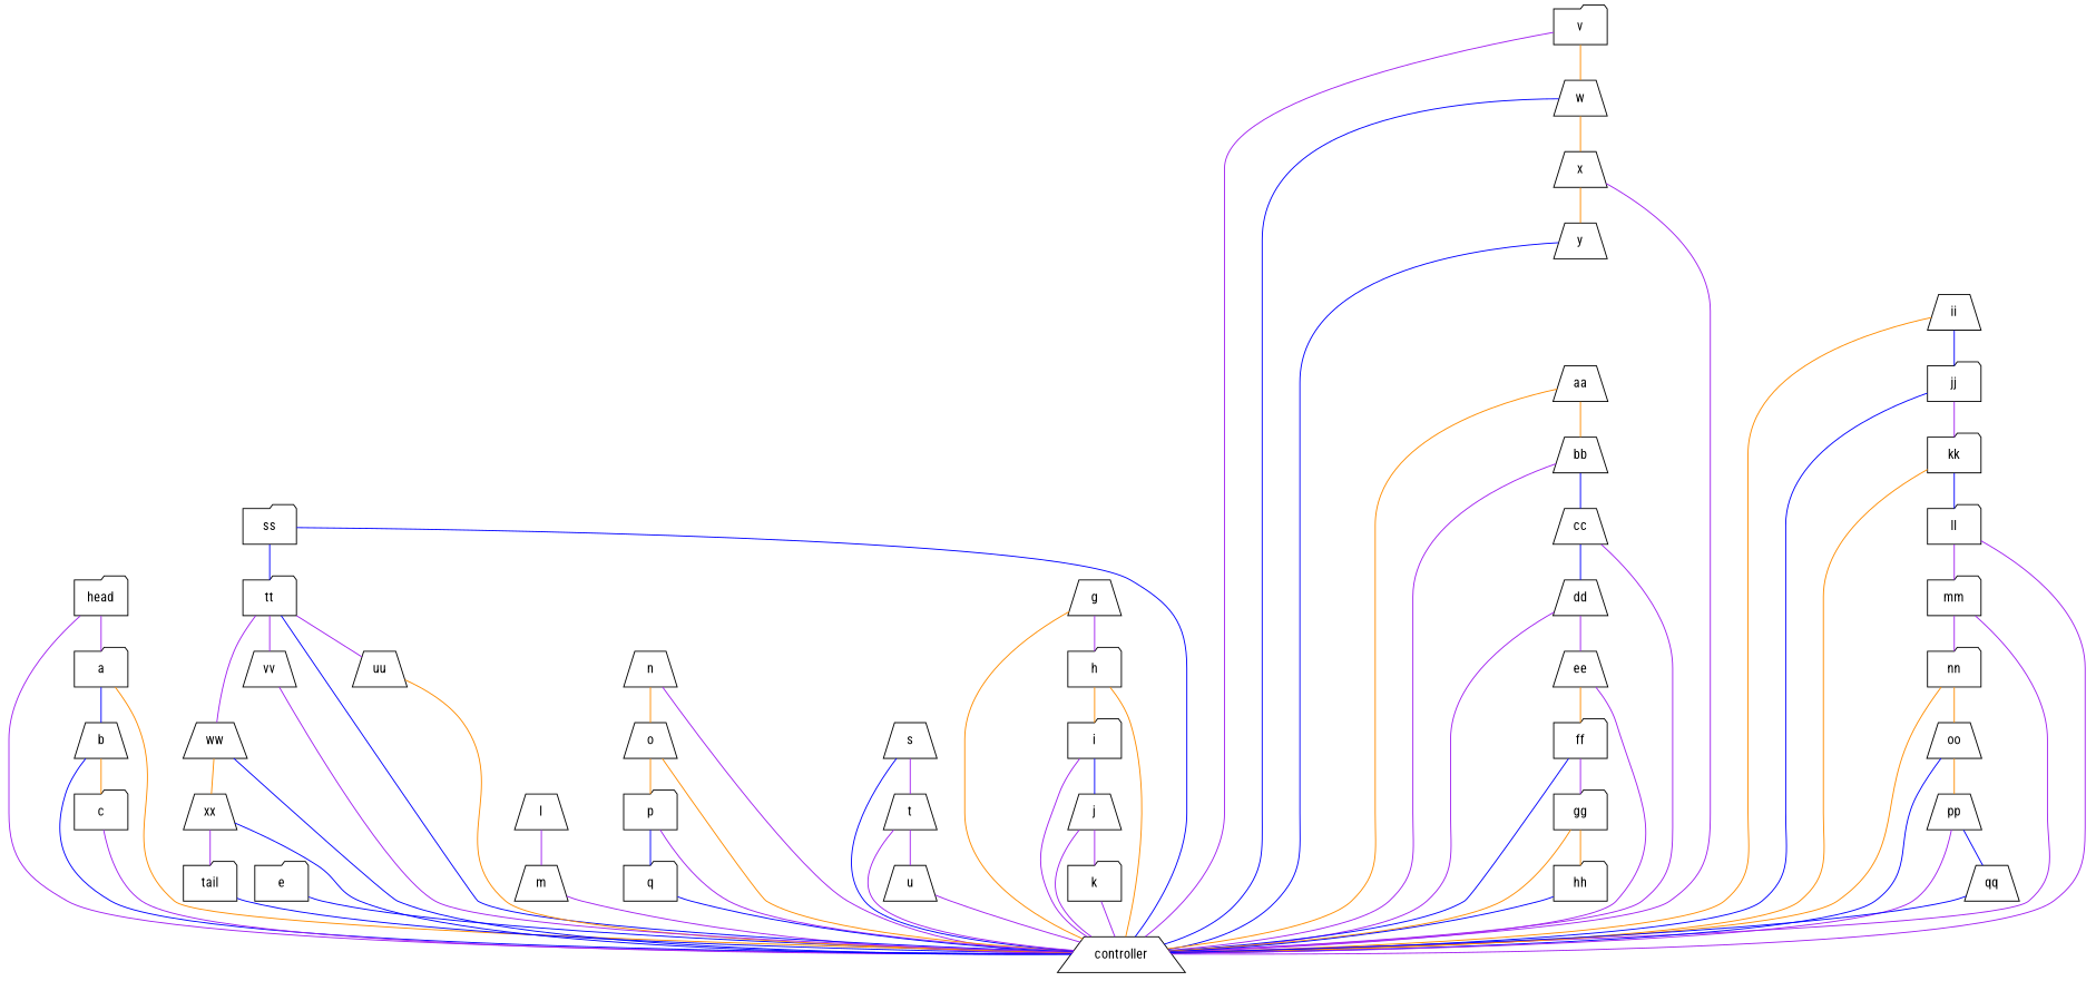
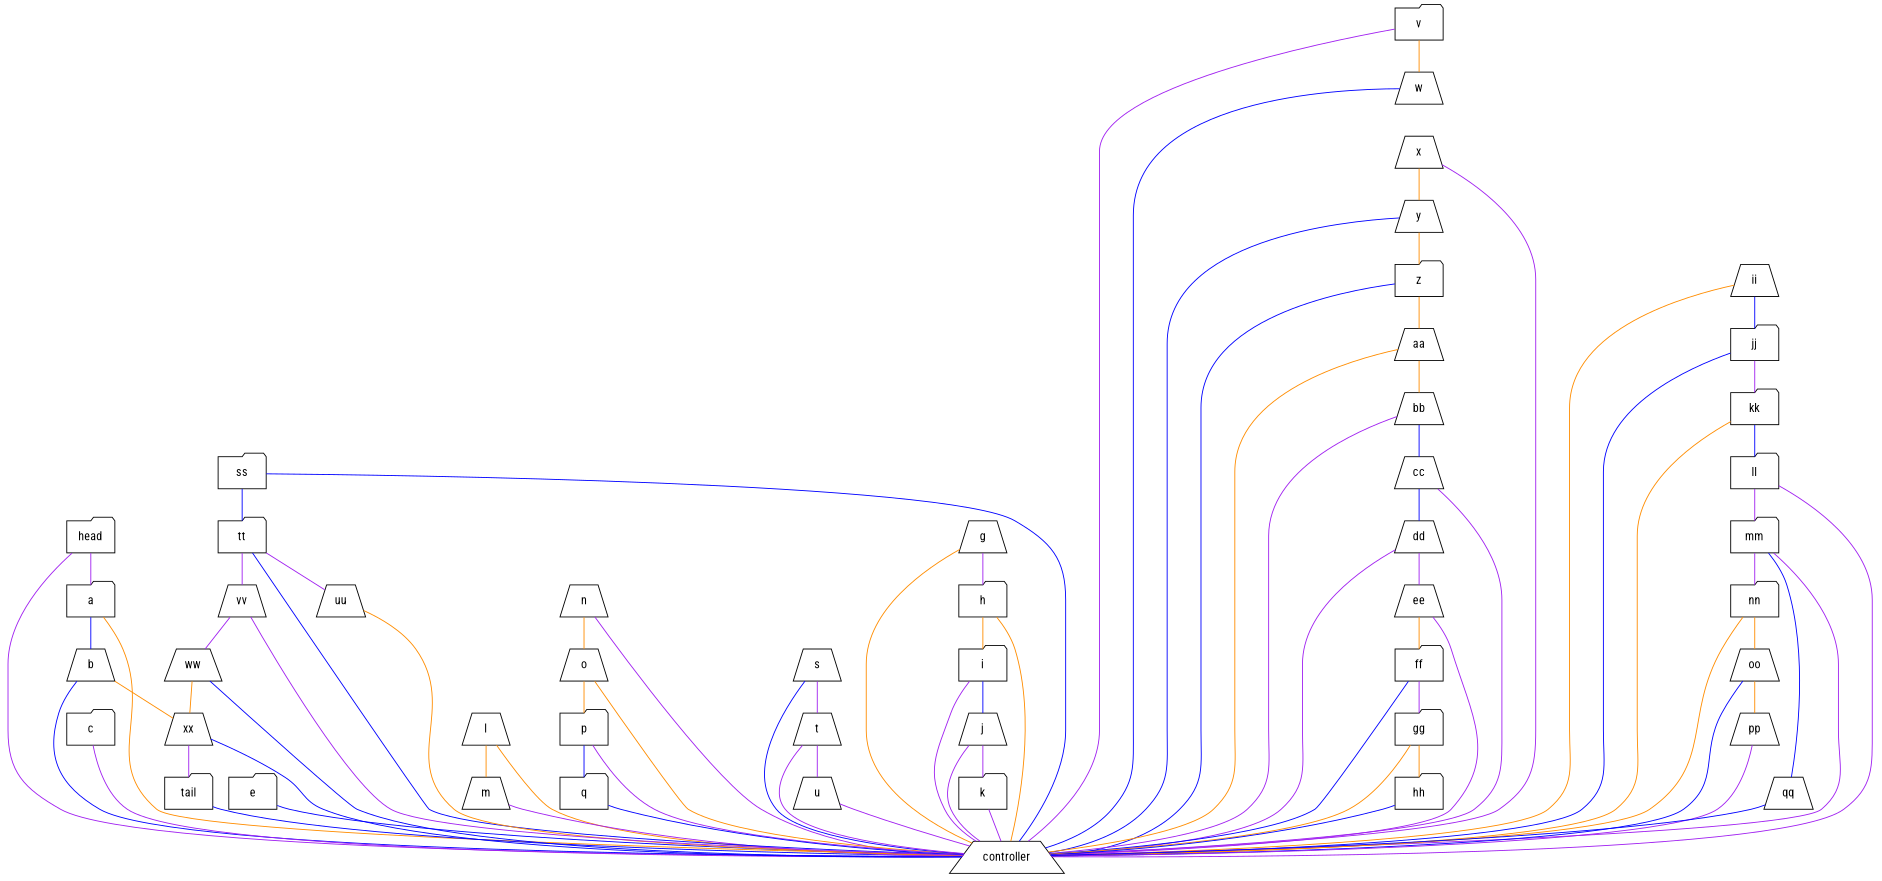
  graph {
    counterexport=True
    counterexportfile=counters
    counterexportinterval=1
    exportcycle=60
    flowexport=text
    flowinactivetmo=60
    flowsampling=1.0
    fontname="Roboto Condensed"
    longflowtmo=60
    measurementnodes=a
    pktsampling=1.0
    node [autoack=False fontname="Roboto Condensed" shape=trapezium type=OpenflowSwitch]
    edge [capacity=1000000000 color=purple delay=0.01 fontname="Roboto Condensed"]
    head [ipdests="10.1.0.0/16" m1="modulator start=0 generator=s1 profile=((3600,),(1,))" s1="simple ipsrc=10.1.1.0/24 ipdst=10.3.1.0/24 flowlets=1 dport=randomunifint(1024,65535) sport=randomunifint(1024,65535) ipproto=udp pkts=randomchoice(8333) bytes=randomchoice(12500000) continuous=True fps=1" shape=folder traffic=m1]
    controller [components="pox.forwarding.l2_learning" type=OpenflowController autoack=""]
    a [shape=folder]
    b
    tail [ipdests="10.3.0.0/16 10.4.0.0/16 10.0.0.0/8" shape=folder]
    c [shape=folder]
    e [shape=folder]
    g
    h [shape=folder]
    i [shape=folder]
    j
    k [shape=folder]
    l
    m
    n
    o
    p [shape=folder]
    q [shape=folder]
    s
    t
    u
    v [shape=folder]
    w
    x
    y
+   z [shape=folder]
    aa
    bb
    cc
    dd
    ee
    ff [shape=folder]
    gg [shape=folder]
    hh [shape=folder]
    ii
    jj [shape=folder]
    kk [shape=folder]
    ll [shape=folder]
    mm [shape=folder]
    nn [shape=folder]
    oo
    pp
    qq
    ss [shape=folder]
    tt [shape=folder]
    uu
    vv
    ww
    xx
    head -- controller
    head -- a [weight=10]
    a -- controller [color=darkorange]
    a -- b [color=blue weight=10]
    b -- controller [color=blue]
-   b -- c [color=darkorange weight=10]
+   b -- xx [color=darkorange weight=10]
    tail -- controller [color=blue]
    c -- controller
    e -- controller [color=blue]
    g -- controller [color=darkorange]
    g -- h [weight=10]
    h -- controller [color=darkorange]
    h -- i [color=darkorange weight=10]
    i -- controller
    i -- j [color=blue weight=10]
    j -- controller
    j -- k [weight=10]
    k -- controller
-   l -- m [weight=10]
+   l -- controller [color=darkorange]
+   l -- m [color=darkorange weight=10]
    m -- controller
    n -- controller
    n -- o [color=darkorange weight=10]
    o -- controller [color=darkorange]
    o -- p [color=darkorange weight=10]
    p -- controller
    p -- q [color=blue weight=10]
    q -- controller [color=blue]
    s -- controller [color=blue]
    s -- t [weight=10]
    t -- controller
    t -- u [weight=10]
    u -- controller
    v -- controller
    v -- w [color=darkorange weight=10]
    w -- controller [color=blue]
-   w -- x [color=darkorange weight=10]
    x -- controller
    x -- y [color=darkorange weight=10]
    y -- controller [color=blue]
+   y -- z [color=darkorange weight=10]
+   z -- controller [color=blue]
+   z -- aa [color=darkorange weight=10]
    aa -- controller [color=darkorange]
    aa -- bb [color=darkorange weight=10]
    bb -- controller
    bb -- cc [color=blue weight=10]
    cc -- controller
    cc -- dd [color=blue weight=10]
    dd -- controller
    dd -- ee [weight=10]
    ee -- controller
    ee -- ff [color=darkorange weight=10]
    ff -- controller [color=blue]
    ff -- gg [weight=10]
    gg -- controller [color=darkorange]
    gg -- hh [color=darkorange weight=10]
    hh -- controller [color=blue]
    ii -- controller [color=darkorange]
    ii -- jj [color=blue weight=10]
    jj -- controller [color=blue]
    jj -- kk [weight=10]
    kk -- controller [color=darkorange]
    kk -- ll [color=blue weight=10]
    ll -- controller
    ll -- mm [weight=10]
    mm -- controller
    mm -- nn [weight=10]
    nn -- controller [color=darkorange]
    nn -- oo [color=darkorange weight=10]
    oo -- controller [color=blue]
    oo -- pp [color=darkorange weight=10]
    pp -- controller
-   pp -- qq [color=blue weight=10]
+   mm -- qq [color=blue weight=10]
    qq -- controller [color=blue]
    ss -- controller [color=blue]
    ss -- tt [color=blue weight=10]
    tt -- controller [color=blue]
    tt -- uu [weight=10]
    tt -- vv [weight=10]
    uu -- controller [color=darkorange]
    vv -- controller
-   tt -- ww [weight=10]
+   vv -- ww [weight=10]
    ww -- controller [color=blue]
    ww -- xx [color=darkorange weight=10]
    xx -- controller [color=blue]
    xx -- tail [weight=10]
  }
